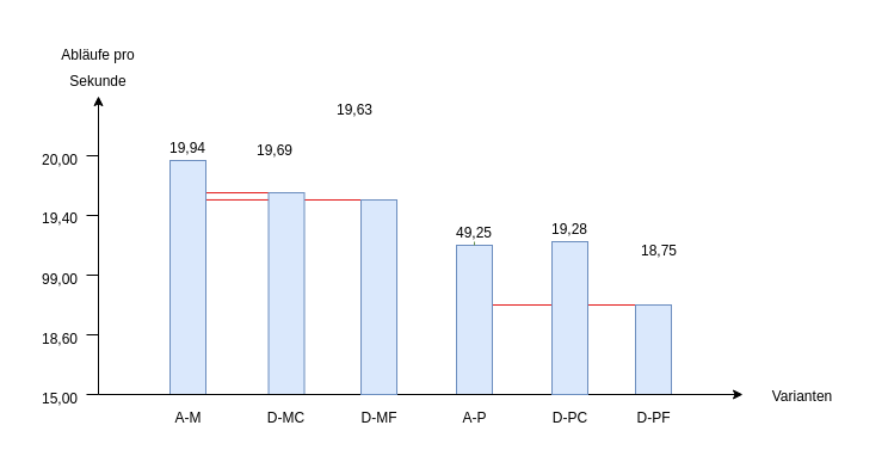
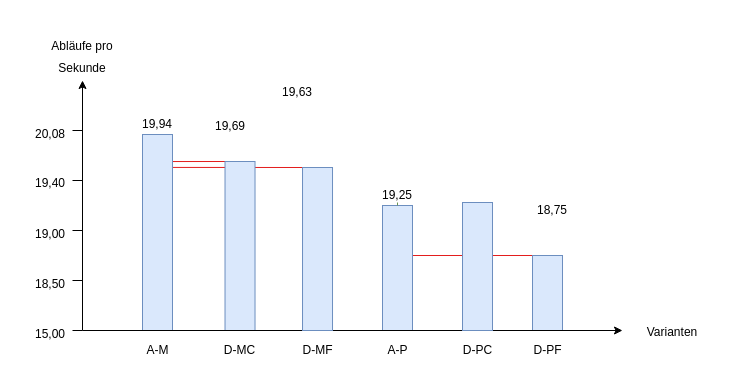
  <mxCell id="0" />
  <mxCell id="1" parent="0" />
  <mxCell id="2" value="Abläufe pro" style="text;strokeColor=none;fillColor=none;align=center;verticalAlign=middle;rounded=0;" parent="1" vertex="1"><mxGeometry x="32" y="20" width="100" height="50" as="geometry" /></mxCell>
  <mxCell id="3" value="Sekunde" style="text;strokeColor=none;fillColor=none;align=center;verticalAlign=middle;rounded=0;" parent="1" vertex="1"><mxGeometry x="32" y="42" width="100" height="50" as="geometry" /></mxCell>
- <mxCell id="4" value="18,60" style="text;html=1;strokeColor=none;fillColor=none;align=center;verticalAlign=middle;whiteSpace=wrap;rounded=0;" parent="1" vertex="1"><mxGeometry x="20" y="274" width="60" height="20" as="geometry" /></mxCell>
- <mxCell id="5" value="99,00" style="text;html=1;strokeColor=none;fillColor=none;align=center;verticalAlign=middle;whiteSpace=wrap;rounded=0;" parent="1" vertex="1"><mxGeometry x="20" y="224" width="60" height="20" as="geometry" /></mxCell>
+ <mxCell id="4" value="18,50" style="text;html=1;strokeColor=none;fillColor=none;align=center;verticalAlign=middle;whiteSpace=wrap;rounded=0;" parent="1" vertex="1"><mxGeometry x="20" y="274" width="60" height="20" as="geometry" /></mxCell>
+ <mxCell id="5" value="19,00" style="text;html=1;strokeColor=none;fillColor=none;align=center;verticalAlign=middle;whiteSpace=wrap;rounded=0;" parent="1" vertex="1"><mxGeometry x="20" y="224" width="60" height="20" as="geometry" /></mxCell>
  <mxCell id="6" value="19,40" style="text;html=1;strokeColor=none;fillColor=none;align=center;verticalAlign=middle;whiteSpace=wrap;rounded=0;" parent="1" vertex="1"><mxGeometry x="20" y="173" width="60" height="20" as="geometry" /></mxCell>
- <mxCell id="7" value="20,00" style="text;html=1;strokeColor=none;fillColor=none;align=center;verticalAlign=middle;whiteSpace=wrap;rounded=0;" parent="1" vertex="1"><mxGeometry x="20" y="124" width="60" height="20" as="geometry" /></mxCell>
+ <mxCell id="7" value="20,08" style="text;html=1;strokeColor=none;fillColor=none;align=center;verticalAlign=middle;whiteSpace=wrap;rounded=0;" parent="1" vertex="1"><mxGeometry x="20" y="124" width="60" height="20" as="geometry" /></mxCell>
  <mxCell id="8" value="" style="endArrow=none;html=1;rounded=0;entryX=0;entryY=0;entryDx=0;entryDy=0;fillColor=#f8cecc;strokeColor=#E31E1E;exitX=0.667;exitY=0.168;exitDx=0;exitDy=0;exitPerimeter=0;" parent="1" target="29" edge="1" source="12"><mxGeometry width="50" height="50" relative="1" as="geometry"><mxPoint x="152" y="85" as="sourcePoint" /><mxPoint x="194.52" y="20" as="targetPoint" /></mxGeometry></mxCell>
  <mxCell id="9" value="" style="endArrow=none;html=1;rounded=0;entryX=0;entryY=0;entryDx=0;entryDy=0;exitX=0.5;exitY=0.138;exitDx=0;exitDy=0;exitPerimeter=0;fillColor=#f8cecc;strokeColor=#E31E1E;" parent="1" source="12" target="13" edge="1"><mxGeometry width="50" height="50" relative="1" as="geometry"><mxPoint x="242" y="115.968" as="sourcePoint" /><mxPoint x="422.02" y="95" as="targetPoint" /></mxGeometry></mxCell>
  <mxCell id="10" value="" style="endArrow=none;html=1;rounded=0;entryX=0;entryY=0;entryDx=0;entryDy=0;fillColor=#f8cecc;strokeColor=#E31E1E;exitX=0.667;exitY=0.4;exitDx=0;exitDy=0;exitPerimeter=0;" parent="1" target="15" edge="1" source="14"><mxGeometry width="50" height="50" relative="1" as="geometry"><mxPoint x="402" y="200" as="sourcePoint" /><mxPoint x="637.01" y="199" as="targetPoint" /></mxGeometry></mxCell>
  <mxCell id="11" value="" style="endArrow=classic;html=1;rounded=0;strokeColor=#000000;" parent="1" edge="1"><mxGeometry width="50" height="50" relative="1" as="geometry"><mxPoint x="82" y="330" as="sourcePoint" /><mxPoint x="82" y="80" as="targetPoint" /></mxGeometry></mxCell>
  <mxCell id="12" value="" style="rounded=0;whiteSpace=wrap;html=1;rotation=0;fillColor=#dae8fc;strokeColor=#6c8ebf;" parent="1" vertex="1"><mxGeometry x="142" y="134" width="30" height="196" as="geometry" /></mxCell>
  <mxCell id="13" value="" style="rounded=0;whiteSpace=wrap;html=1;rotation=0;fillColor=#dae8fc;strokeColor=#6c8ebf;" parent="1" vertex="1"><mxGeometry x="224.52" y="161" width="30" height="169" as="geometry" /></mxCell>
  <mxCell id="14" value="" style="rounded=0;whiteSpace=wrap;html=1;rotation=0;fillColor=#dae8fc;strokeColor=#6c8ebf;" parent="1" vertex="1"><mxGeometry x="382" y="205" width="30" height="125" as="geometry" /></mxCell>
  <mxCell id="15" value="" style="rounded=0;whiteSpace=wrap;html=1;rotation=0;fillColor=#dae8fc;strokeColor=#6c8ebf;" parent="1" vertex="1"><mxGeometry x="532.01" y="255" width="30" height="75" as="geometry" /></mxCell>
  <mxCell id="16" value="19,94" style="text;html=1;strokeColor=none;fillColor=none;align=center;verticalAlign=middle;whiteSpace=wrap;rounded=0;" parent="1" vertex="1"><mxGeometry x="127" y="114" width="60" height="20" as="geometry" /></mxCell>
  <mxCell id="17" value="19,69" style="text;html=1;strokeColor=none;fillColor=none;align=center;verticalAlign=middle;whiteSpace=wrap;rounded=0;" parent="1" vertex="1"><mxGeometry x="199.52" y="116" width="60" height="20" as="geometry" /></mxCell>
  <mxCell id="18" value="18,75" style="text;html=1;strokeColor=none;fillColor=none;align=center;verticalAlign=middle;whiteSpace=wrap;rounded=0;" parent="1" vertex="1"><mxGeometry x="522.01" y="200" width="60" height="20" as="geometry" /></mxCell>
  <mxCell id="19" value="D-PF" style="text;html=1;strokeColor=none;fillColor=none;align=center;verticalAlign=middle;whiteSpace=wrap;rounded=0;" parent="1" vertex="1"><mxGeometry x="499.51" y="340" width="95" height="20" as="geometry" /></mxCell>
  <mxCell id="20" value="A-M" style="text;html=1;strokeColor=none;fillColor=none;align=center;verticalAlign=middle;whiteSpace=wrap;rounded=0;" parent="1" vertex="1"><mxGeometry x="109.5" y="340" width="95" height="20" as="geometry" /></mxCell>
  <mxCell id="21" value="D-MF" style="text;html=1;strokeColor=none;fillColor=none;align=center;verticalAlign=middle;whiteSpace=wrap;rounded=0;" parent="1" vertex="1"><mxGeometry x="269.52" y="340" width="95" height="20" as="geometry" /></mxCell>
  <mxCell id="22" value="A-P" style="text;html=1;strokeColor=none;fillColor=none;align=center;verticalAlign=middle;whiteSpace=wrap;rounded=0;" parent="1" vertex="1"><mxGeometry x="349.5" y="340" width="95" height="20" as="geometry" /></mxCell>
  <mxCell id="23" value="Varianten" style="text;html=1;strokeColor=none;fillColor=none;align=center;verticalAlign=middle;whiteSpace=wrap;rounded=0;" parent="1" vertex="1"><mxGeometry x="622" y="317" width="100" height="30" as="geometry" /></mxCell>
  <mxCell id="24" value="" style="endArrow=none;html=1;rounded=0;strokeColor=#000000;" parent="1" edge="1"><mxGeometry width="50" height="50" relative="1" as="geometry"><mxPoint x="72" y="280" as="sourcePoint" /><mxPoint x="82" y="280" as="targetPoint" /></mxGeometry></mxCell>
  <mxCell id="25" value="" style="endArrow=none;html=1;rounded=0;strokeColor=#000000;" parent="1" edge="1"><mxGeometry width="50" height="50" relative="1" as="geometry"><mxPoint x="72" y="230" as="sourcePoint" /><mxPoint x="82" y="230" as="targetPoint" /></mxGeometry></mxCell>
  <mxCell id="26" value="" style="endArrow=none;html=1;rounded=0;strokeColor=#000000;" parent="1" edge="1"><mxGeometry width="50" height="50" relative="1" as="geometry"><mxPoint x="72" y="180" as="sourcePoint" /><mxPoint x="82" y="180" as="targetPoint" /></mxGeometry></mxCell>
  <mxCell id="27" value="" style="endArrow=none;html=1;rounded=0;strokeColor=#000000;" parent="1" edge="1"><mxGeometry width="50" height="50" relative="1" as="geometry"><mxPoint x="72" y="130" as="sourcePoint" /><mxPoint x="82" y="130" as="targetPoint" /></mxGeometry></mxCell>
  <mxCell id="28" value="" style="endArrow=classic;html=1;rounded=0;endFill=1;strokeColor=#000000;" parent="1" edge="1"><mxGeometry width="50" height="50" relative="1" as="geometry"><mxPoint x="82" y="330" as="sourcePoint" /><mxPoint x="622" y="330" as="targetPoint" /></mxGeometry></mxCell>
  <mxCell id="29" value="" style="rounded=0;whiteSpace=wrap;html=1;rotation=0;fillColor=#dae8fc;strokeColor=#6c8ebf;" parent="1" vertex="1"><mxGeometry x="302.02" y="167" width="30" height="163" as="geometry" /></mxCell>
  <mxCell id="30" value="19,63" style="text;html=1;strokeColor=none;fillColor=none;align=center;verticalAlign=middle;whiteSpace=wrap;rounded=0;" parent="1" vertex="1"><mxGeometry x="267.02" y="82" width="60" height="20" as="geometry" /></mxCell>
  <mxCell id="31" value="D-MC" style="text;html=1;strokeColor=none;fillColor=none;align=center;verticalAlign=middle;whiteSpace=wrap;rounded=0;" parent="1" vertex="1"><mxGeometry x="192.02" y="340" width="95" height="20" as="geometry" /></mxCell>
  <mxCell id="32" value="" style="rounded=0;whiteSpace=wrap;html=1;rotation=0;fillColor=#dae8fc;strokeColor=#6c8ebf;" parent="1" vertex="1"><mxGeometry x="462.01" y="202" width="30" height="128" as="geometry" /></mxCell>
  <mxCell id="33" value="D-PC" style="text;html=1;strokeColor=none;fillColor=none;align=center;verticalAlign=middle;whiteSpace=wrap;rounded=0;" parent="1" vertex="1"><mxGeometry x="429.51" y="340" width="95" height="20" as="geometry" /></mxCell>
- <mxCell id="34" value="19,28" style="text;html=1;strokeColor=none;fillColor=none;align=center;verticalAlign=middle;whiteSpace=wrap;rounded=0;" parent="1" vertex="1"><mxGeometry x="447.01" y="182" width="60" height="20" as="geometry" /></mxCell>
- <mxCell id="35" value="49,25" style="text;html=1;strokeColor=none;fillColor=none;align=center;verticalAlign=middle;whiteSpace=wrap;rounded=0;" parent="1" vertex="1"><mxGeometry x="367" y="185" width="60" height="20" as="geometry" /></mxCell>
+ <mxCell id="35" value="19,25" style="text;html=1;strokeColor=none;fillColor=none;align=center;verticalAlign=middle;whiteSpace=wrap;rounded=0;" parent="1" vertex="1"><mxGeometry x="367" y="185" width="60" height="20" as="geometry" /></mxCell>
  <mxCell id="36" value="15,00" style="text;html=1;strokeColor=none;fillColor=none;align=center;verticalAlign=middle;whiteSpace=wrap;rounded=0;" vertex="1" parent="1"><mxGeometry x="20" y="324" width="60" height="20" as="geometry" /></mxCell>
  <mxCell id="37" value="" style="endArrow=none;html=1;rounded=0;strokeColor=#000000;" edge="1" parent="1"><mxGeometry width="50" height="50" relative="1" as="geometry"><mxPoint x="72" y="330" as="sourcePoint" /><mxPoint x="82" y="330" as="targetPoint" /></mxGeometry></mxCell>
  <mxCell id="38" value="" style="endArrow=none;html=1;rounded=0;strokeColor=#6B9454;exitX=0.5;exitY=0;exitDx=0;exitDy=0;" edge="1" parent="1" source="14"><mxGeometry width="50" height="50" relative="1" as="geometry"><mxPoint x="392" y="212" as="sourcePoint" /><mxPoint x="397" y="202" as="targetPoint" /></mxGeometry></mxCell>
